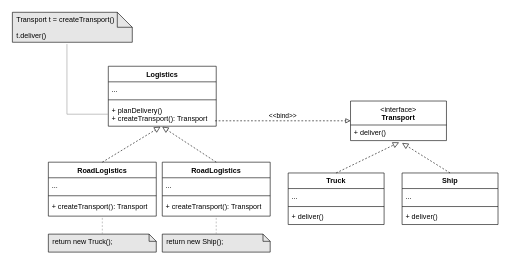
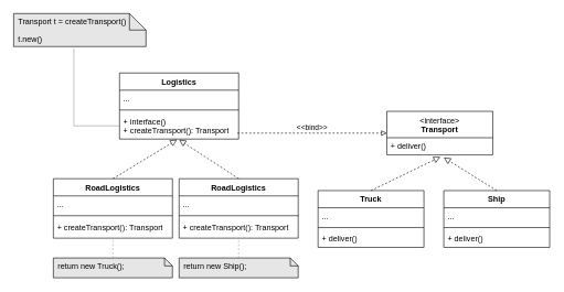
  <mxCell id="0" />
  <mxCell id="1" parent="0" />
  <mxCell id="2" value="&lt;div&gt;&lt;span style=&quot;font-weight: normal;&quot;&gt;&amp;lt;interface&amp;gt;&lt;/span&gt;&lt;/div&gt;Transport" style="swimlane;fontStyle=1;align=center;verticalAlign=top;childLayout=stackLayout;horizontal=1;startSize=40;horizontalStack=0;resizeParent=1;resizeParentMax=0;resizeLast=0;collapsible=1;marginBottom=0;whiteSpace=wrap;html=1;" vertex="1" parent="1"><mxGeometry x="584" y="168" width="160" height="66" as="geometry"><mxRectangle x="210" y="60" width="100" height="30" as="alternateBounds" /></mxGeometry></mxCell>
  <mxCell id="3" value="+ deliver()" style="text;strokeColor=none;fillColor=none;align=left;verticalAlign=top;spacingLeft=4;spacingRight=4;overflow=hidden;rotatable=0;points=[[0,0.5],[1,0.5]];portConstraint=eastwest;whiteSpace=wrap;html=1;" vertex="1" parent="2"><mxGeometry y="40" width="160" height="26" as="geometry" /></mxCell>
  <mxCell id="4" value="Truck" style="swimlane;fontStyle=1;align=center;verticalAlign=top;childLayout=stackLayout;horizontal=1;startSize=26;horizontalStack=0;resizeParent=1;resizeParentMax=0;resizeLast=0;collapsible=1;marginBottom=0;whiteSpace=wrap;html=1;" vertex="1" parent="1"><mxGeometry x="480" y="288" width="160" height="86" as="geometry" /></mxCell>
  <mxCell id="5" value="..." style="text;strokeColor=none;fillColor=none;align=left;verticalAlign=top;spacingLeft=4;spacingRight=4;overflow=hidden;rotatable=0;points=[[0,0.5],[1,0.5]];portConstraint=eastwest;whiteSpace=wrap;html=1;" vertex="1" parent="4"><mxGeometry y="26" width="160" height="26" as="geometry" /></mxCell>
  <mxCell id="6" value="" style="line;strokeWidth=1;fillColor=none;align=left;verticalAlign=middle;spacingTop=-1;spacingLeft=3;spacingRight=3;rotatable=0;labelPosition=right;points=[];portConstraint=eastwest;strokeColor=inherit;" vertex="1" parent="4"><mxGeometry y="52" width="160" height="8" as="geometry" /></mxCell>
  <mxCell id="7" value="+ deliver()" style="text;strokeColor=none;fillColor=none;align=left;verticalAlign=top;spacingLeft=4;spacingRight=4;overflow=hidden;rotatable=0;points=[[0,0.5],[1,0.5]];portConstraint=eastwest;whiteSpace=wrap;html=1;" vertex="1" parent="4"><mxGeometry y="60" width="160" height="26" as="geometry" /></mxCell>
  <mxCell id="8" value="Ship" style="swimlane;fontStyle=1;align=center;verticalAlign=top;childLayout=stackLayout;horizontal=1;startSize=26;horizontalStack=0;resizeParent=1;resizeParentMax=0;resizeLast=0;collapsible=1;marginBottom=0;whiteSpace=wrap;html=1;" vertex="1" parent="1"><mxGeometry x="670" y="288" width="160" height="86" as="geometry" /></mxCell>
  <mxCell id="9" value="..." style="text;strokeColor=none;fillColor=none;align=left;verticalAlign=top;spacingLeft=4;spacingRight=4;overflow=hidden;rotatable=0;points=[[0,0.5],[1,0.5]];portConstraint=eastwest;whiteSpace=wrap;html=1;" vertex="1" parent="8"><mxGeometry y="26" width="160" height="26" as="geometry" /></mxCell>
  <mxCell id="10" value="" style="line;strokeWidth=1;fillColor=none;align=left;verticalAlign=middle;spacingTop=-1;spacingLeft=3;spacingRight=3;rotatable=0;labelPosition=right;points=[];portConstraint=eastwest;strokeColor=inherit;" vertex="1" parent="8"><mxGeometry y="52" width="160" height="8" as="geometry" /></mxCell>
  <mxCell id="11" value="+ deliver()" style="text;strokeColor=none;fillColor=none;align=left;verticalAlign=top;spacingLeft=4;spacingRight=4;overflow=hidden;rotatable=0;points=[[0,0.5],[1,0.5]];portConstraint=eastwest;whiteSpace=wrap;html=1;" vertex="1" parent="8"><mxGeometry y="60" width="160" height="26" as="geometry" /></mxCell>
  <mxCell id="12" value="" style="endArrow=block;startArrow=none;endFill=0;startFill=0;endSize=8;html=1;verticalAlign=bottom;dashed=1;labelBackgroundColor=none;rounded=0;exitX=0.5;exitY=0;exitDx=0;exitDy=0;entryX=0.506;entryY=1.115;entryDx=0;entryDy=0;entryPerimeter=0;" edge="1" parent="1" source="4" target="3"><mxGeometry width="160" relative="1" as="geometry"><mxPoint x="660" y="428" as="sourcePoint" /><mxPoint x="820" y="428" as="targetPoint" /></mxGeometry></mxCell>
  <mxCell id="13" value="" style="endArrow=block;startArrow=none;endFill=0;startFill=0;endSize=8;html=1;verticalAlign=bottom;dashed=1;labelBackgroundColor=none;rounded=0;exitX=0.5;exitY=0;exitDx=0;exitDy=0;" edge="1" parent="1" source="8"><mxGeometry width="160" relative="1" as="geometry"><mxPoint x="660" y="428" as="sourcePoint" /><mxPoint x="670" y="238" as="targetPoint" /></mxGeometry></mxCell>
  <mxCell id="14" value="Logistics" style="swimlane;fontStyle=1;align=center;verticalAlign=top;childLayout=stackLayout;horizontal=1;startSize=26;horizontalStack=0;resizeParent=1;resizeParentMax=0;resizeLast=0;collapsible=1;marginBottom=0;whiteSpace=wrap;html=1;" vertex="1" parent="1"><mxGeometry x="180" y="110" width="180" height="100" as="geometry" /></mxCell>
  <mxCell id="15" value="..." style="text;strokeColor=none;fillColor=none;align=left;verticalAlign=top;spacingLeft=4;spacingRight=4;overflow=hidden;rotatable=0;points=[[0,0.5],[1,0.5]];portConstraint=eastwest;whiteSpace=wrap;html=1;" vertex="1" parent="14"><mxGeometry y="26" width="180" height="26" as="geometry" /></mxCell>
  <mxCell id="16" value="" style="line;strokeWidth=1;fillColor=none;align=left;verticalAlign=middle;spacingTop=-1;spacingLeft=3;spacingRight=3;rotatable=0;labelPosition=right;points=[];portConstraint=eastwest;strokeColor=inherit;" vertex="1" parent="14"><mxGeometry y="52" width="180" height="8" as="geometry" /></mxCell>
- <mxCell id="17" value="+ planDelivery()&lt;div&gt;+ createTransport(): Transport&lt;/div&gt;" style="text;strokeColor=none;fillColor=none;align=left;verticalAlign=top;spacingLeft=4;spacingRight=4;overflow=hidden;rotatable=0;points=[[0,0.5],[1,0.5]];portConstraint=eastwest;whiteSpace=wrap;html=1;" vertex="1" parent="14"><mxGeometry y="60" width="180" height="40" as="geometry" /></mxCell>
+ <mxCell id="17" value="+ interface()&lt;div&gt;+ createTransport(): Transport&lt;/div&gt;" style="text;strokeColor=none;fillColor=none;align=left;verticalAlign=top;spacingLeft=4;spacingRight=4;overflow=hidden;rotatable=0;points=[[0,0.5],[1,0.5]];portConstraint=eastwest;whiteSpace=wrap;html=1;" vertex="1" parent="14"><mxGeometry y="60" width="180" height="40" as="geometry" /></mxCell>
  <mxCell id="18" value="RoadLogistics" style="swimlane;fontStyle=1;align=center;verticalAlign=top;childLayout=stackLayout;horizontal=1;startSize=26;horizontalStack=0;resizeParent=1;resizeParentMax=0;resizeLast=0;collapsible=1;marginBottom=0;whiteSpace=wrap;html=1;" vertex="1" parent="1"><mxGeometry x="80" y="270" width="180" height="90" as="geometry" /></mxCell>
  <mxCell id="19" value="..." style="text;strokeColor=none;fillColor=none;align=left;verticalAlign=top;spacingLeft=4;spacingRight=4;overflow=hidden;rotatable=0;points=[[0,0.5],[1,0.5]];portConstraint=eastwest;whiteSpace=wrap;html=1;" vertex="1" parent="18"><mxGeometry y="26" width="180" height="26" as="geometry" /></mxCell>
  <mxCell id="20" value="" style="line;strokeWidth=1;fillColor=none;align=left;verticalAlign=middle;spacingTop=-1;spacingLeft=3;spacingRight=3;rotatable=0;labelPosition=right;points=[];portConstraint=eastwest;strokeColor=inherit;" vertex="1" parent="18"><mxGeometry y="52" width="180" height="8" as="geometry" /></mxCell>
  <mxCell id="21" value="&lt;div&gt;+ createTransport(): Transport&lt;/div&gt;" style="text;strokeColor=none;fillColor=none;align=left;verticalAlign=top;spacingLeft=4;spacingRight=4;overflow=hidden;rotatable=0;points=[[0,0.5],[1,0.5]];portConstraint=eastwest;whiteSpace=wrap;html=1;" vertex="1" parent="18"><mxGeometry y="60" width="180" height="30" as="geometry" /></mxCell>
  <mxCell id="22" value="RoadLogistics" style="swimlane;fontStyle=1;align=center;verticalAlign=top;childLayout=stackLayout;horizontal=1;startSize=26;horizontalStack=0;resizeParent=1;resizeParentMax=0;resizeLast=0;collapsible=1;marginBottom=0;whiteSpace=wrap;html=1;" vertex="1" parent="1"><mxGeometry x="270" y="270" width="180" height="90" as="geometry" /></mxCell>
  <mxCell id="23" value="..." style="text;strokeColor=none;fillColor=none;align=left;verticalAlign=top;spacingLeft=4;spacingRight=4;overflow=hidden;rotatable=0;points=[[0,0.5],[1,0.5]];portConstraint=eastwest;whiteSpace=wrap;html=1;" vertex="1" parent="22"><mxGeometry y="26" width="180" height="26" as="geometry" /></mxCell>
  <mxCell id="24" value="" style="line;strokeWidth=1;fillColor=none;align=left;verticalAlign=middle;spacingTop=-1;spacingLeft=3;spacingRight=3;rotatable=0;labelPosition=right;points=[];portConstraint=eastwest;strokeColor=inherit;" vertex="1" parent="22"><mxGeometry y="52" width="180" height="8" as="geometry" /></mxCell>
  <mxCell id="25" value="&lt;div&gt;+ createTransport(): Transport&lt;/div&gt;" style="text;strokeColor=none;fillColor=none;align=left;verticalAlign=top;spacingLeft=4;spacingRight=4;overflow=hidden;rotatable=0;points=[[0,0.5],[1,0.5]];portConstraint=eastwest;whiteSpace=wrap;html=1;" vertex="1" parent="22"><mxGeometry y="60" width="180" height="30" as="geometry" /></mxCell>
  <mxCell id="26" value="" style="endArrow=block;startArrow=none;endFill=0;startFill=0;endSize=8;html=1;verticalAlign=bottom;dashed=1;labelBackgroundColor=none;rounded=0;exitX=0.5;exitY=0;exitDx=0;exitDy=0;entryX=0.483;entryY=1.025;entryDx=0;entryDy=0;entryPerimeter=0;" edge="1" parent="1" source="18" target="17"><mxGeometry width="160" relative="1" as="geometry"><mxPoint x="380" y="310" as="sourcePoint" /><mxPoint x="540" y="310" as="targetPoint" /></mxGeometry></mxCell>
  <mxCell id="27" value="" style="endArrow=block;startArrow=none;endFill=0;startFill=0;endSize=8;html=1;verticalAlign=bottom;dashed=1;labelBackgroundColor=none;rounded=0;exitX=0.5;exitY=0;exitDx=0;exitDy=0;entryX=0.5;entryY=1.025;entryDx=0;entryDy=0;entryPerimeter=0;" edge="1" parent="1" source="22" target="17"><mxGeometry width="160" relative="1" as="geometry"><mxPoint x="380" y="310" as="sourcePoint" /><mxPoint x="540" y="310" as="targetPoint" /></mxGeometry></mxCell>
  <mxCell id="28" value="&amp;lt;&amp;lt;bind&amp;gt;&amp;gt;" style="endArrow=block;html=1;rounded=0;align=center;verticalAlign=bottom;dashed=1;endFill=0;labelBackgroundColor=none;exitX=0.989;exitY=0.775;exitDx=0;exitDy=0;exitPerimeter=0;entryX=0;entryY=0.5;entryDx=0;entryDy=0;" edge="1" parent="1" source="17" target="2"><mxGeometry x="-0.001" relative="1" as="geometry"><mxPoint x="380" y="310" as="sourcePoint" /><mxPoint x="580" y="140" as="targetPoint" /><mxPoint as="offset" /></mxGeometry></mxCell>
- <mxCell id="29" value="t.deliver()" style="shape=note2;boundedLbl=1;whiteSpace=wrap;html=1;size=25;verticalAlign=top;align=left;spacingLeft=5;whiteSpace=wrap;fillColor=#E6E6E6;" vertex="1" parent="1"><mxGeometry x="20" y="20" width="200" height="50" as="geometry" /></mxCell>
+ <mxCell id="29" value="t.new()" style="shape=note2;boundedLbl=1;whiteSpace=wrap;html=1;size=25;verticalAlign=top;align=left;spacingLeft=5;whiteSpace=wrap;fillColor=#E6E6E6;" vertex="1" parent="1"><mxGeometry x="20" y="20" width="200" height="50" as="geometry" /></mxCell>
  <mxCell id="30" value="Transport t = createTransport()" style="resizeWidth=1;part=1;html=1;strokeColor=none;fillColor=none;align=left;spacingLeft=5;whiteSpace=wrap;" vertex="1" parent="29"><mxGeometry width="200" height="25" relative="1" as="geometry" /></mxCell>
  <mxCell id="31" style="edgeStyle=orthogonalEdgeStyle;rounded=0;orthogonalLoop=1;jettySize=auto;html=1;exitX=0;exitY=0.5;exitDx=0;exitDy=0;entryX=0.455;entryY=1.06;entryDx=0;entryDy=0;entryPerimeter=0;dashed=0;endArrow=none;startFill=0;strokeColor=#9D9D9D;" edge="1" parent="1" source="17" target="29"><mxGeometry relative="1" as="geometry" /></mxCell>
  <mxCell id="32" value="" style="shape=note2;boundedLbl=1;whiteSpace=wrap;html=1;size=12;verticalAlign=top;align=left;spacingLeft=5;whiteSpace=wrap;fillColor=#E6E6E6;" vertex="1" parent="1"><mxGeometry x="80" y="390" width="180" height="30" as="geometry" /></mxCell>
  <mxCell id="33" value="return new Truck();" style="resizeWidth=1;part=1;html=1;strokeColor=none;fillColor=none;align=left;spacingLeft=5;whiteSpace=wrap;" vertex="1" parent="32"><mxGeometry width="180" height="25" relative="1" as="geometry" /></mxCell>
  <mxCell id="34" value="" style="shape=note2;boundedLbl=1;whiteSpace=wrap;html=1;size=12;verticalAlign=top;align=left;spacingLeft=5;whiteSpace=wrap;fillColor=#E6E6E6;" vertex="1" parent="1"><mxGeometry x="270" y="390" width="180" height="30" as="geometry" /></mxCell>
  <mxCell id="35" value="return new Ship();" style="resizeWidth=1;part=1;html=1;strokeColor=none;fillColor=none;align=left;spacingLeft=5;whiteSpace=wrap;" vertex="1" parent="34"><mxGeometry width="180" height="25" relative="1" as="geometry" /></mxCell>
  <mxCell id="36" value="" style="endArrow=none;dashed=1;html=1;rounded=0;exitX=0.5;exitY=0;exitDx=0;exitDy=0;strokeColor=#9D9D9D;" edge="1" parent="1" source="33"><mxGeometry width="50" height="50" relative="1" as="geometry"><mxPoint x="440" y="320" as="sourcePoint" /><mxPoint x="170" y="361" as="targetPoint" /></mxGeometry></mxCell>
  <mxCell id="37" value="" style="endArrow=none;dashed=1;html=1;rounded=0;exitX=0.5;exitY=0;exitDx=0;exitDy=0;strokeColor=#9D9D9D;" edge="1" parent="1" source="35"><mxGeometry width="50" height="50" relative="1" as="geometry"><mxPoint x="180" y="400" as="sourcePoint" /><mxPoint x="360" y="361" as="targetPoint" /></mxGeometry></mxCell>
